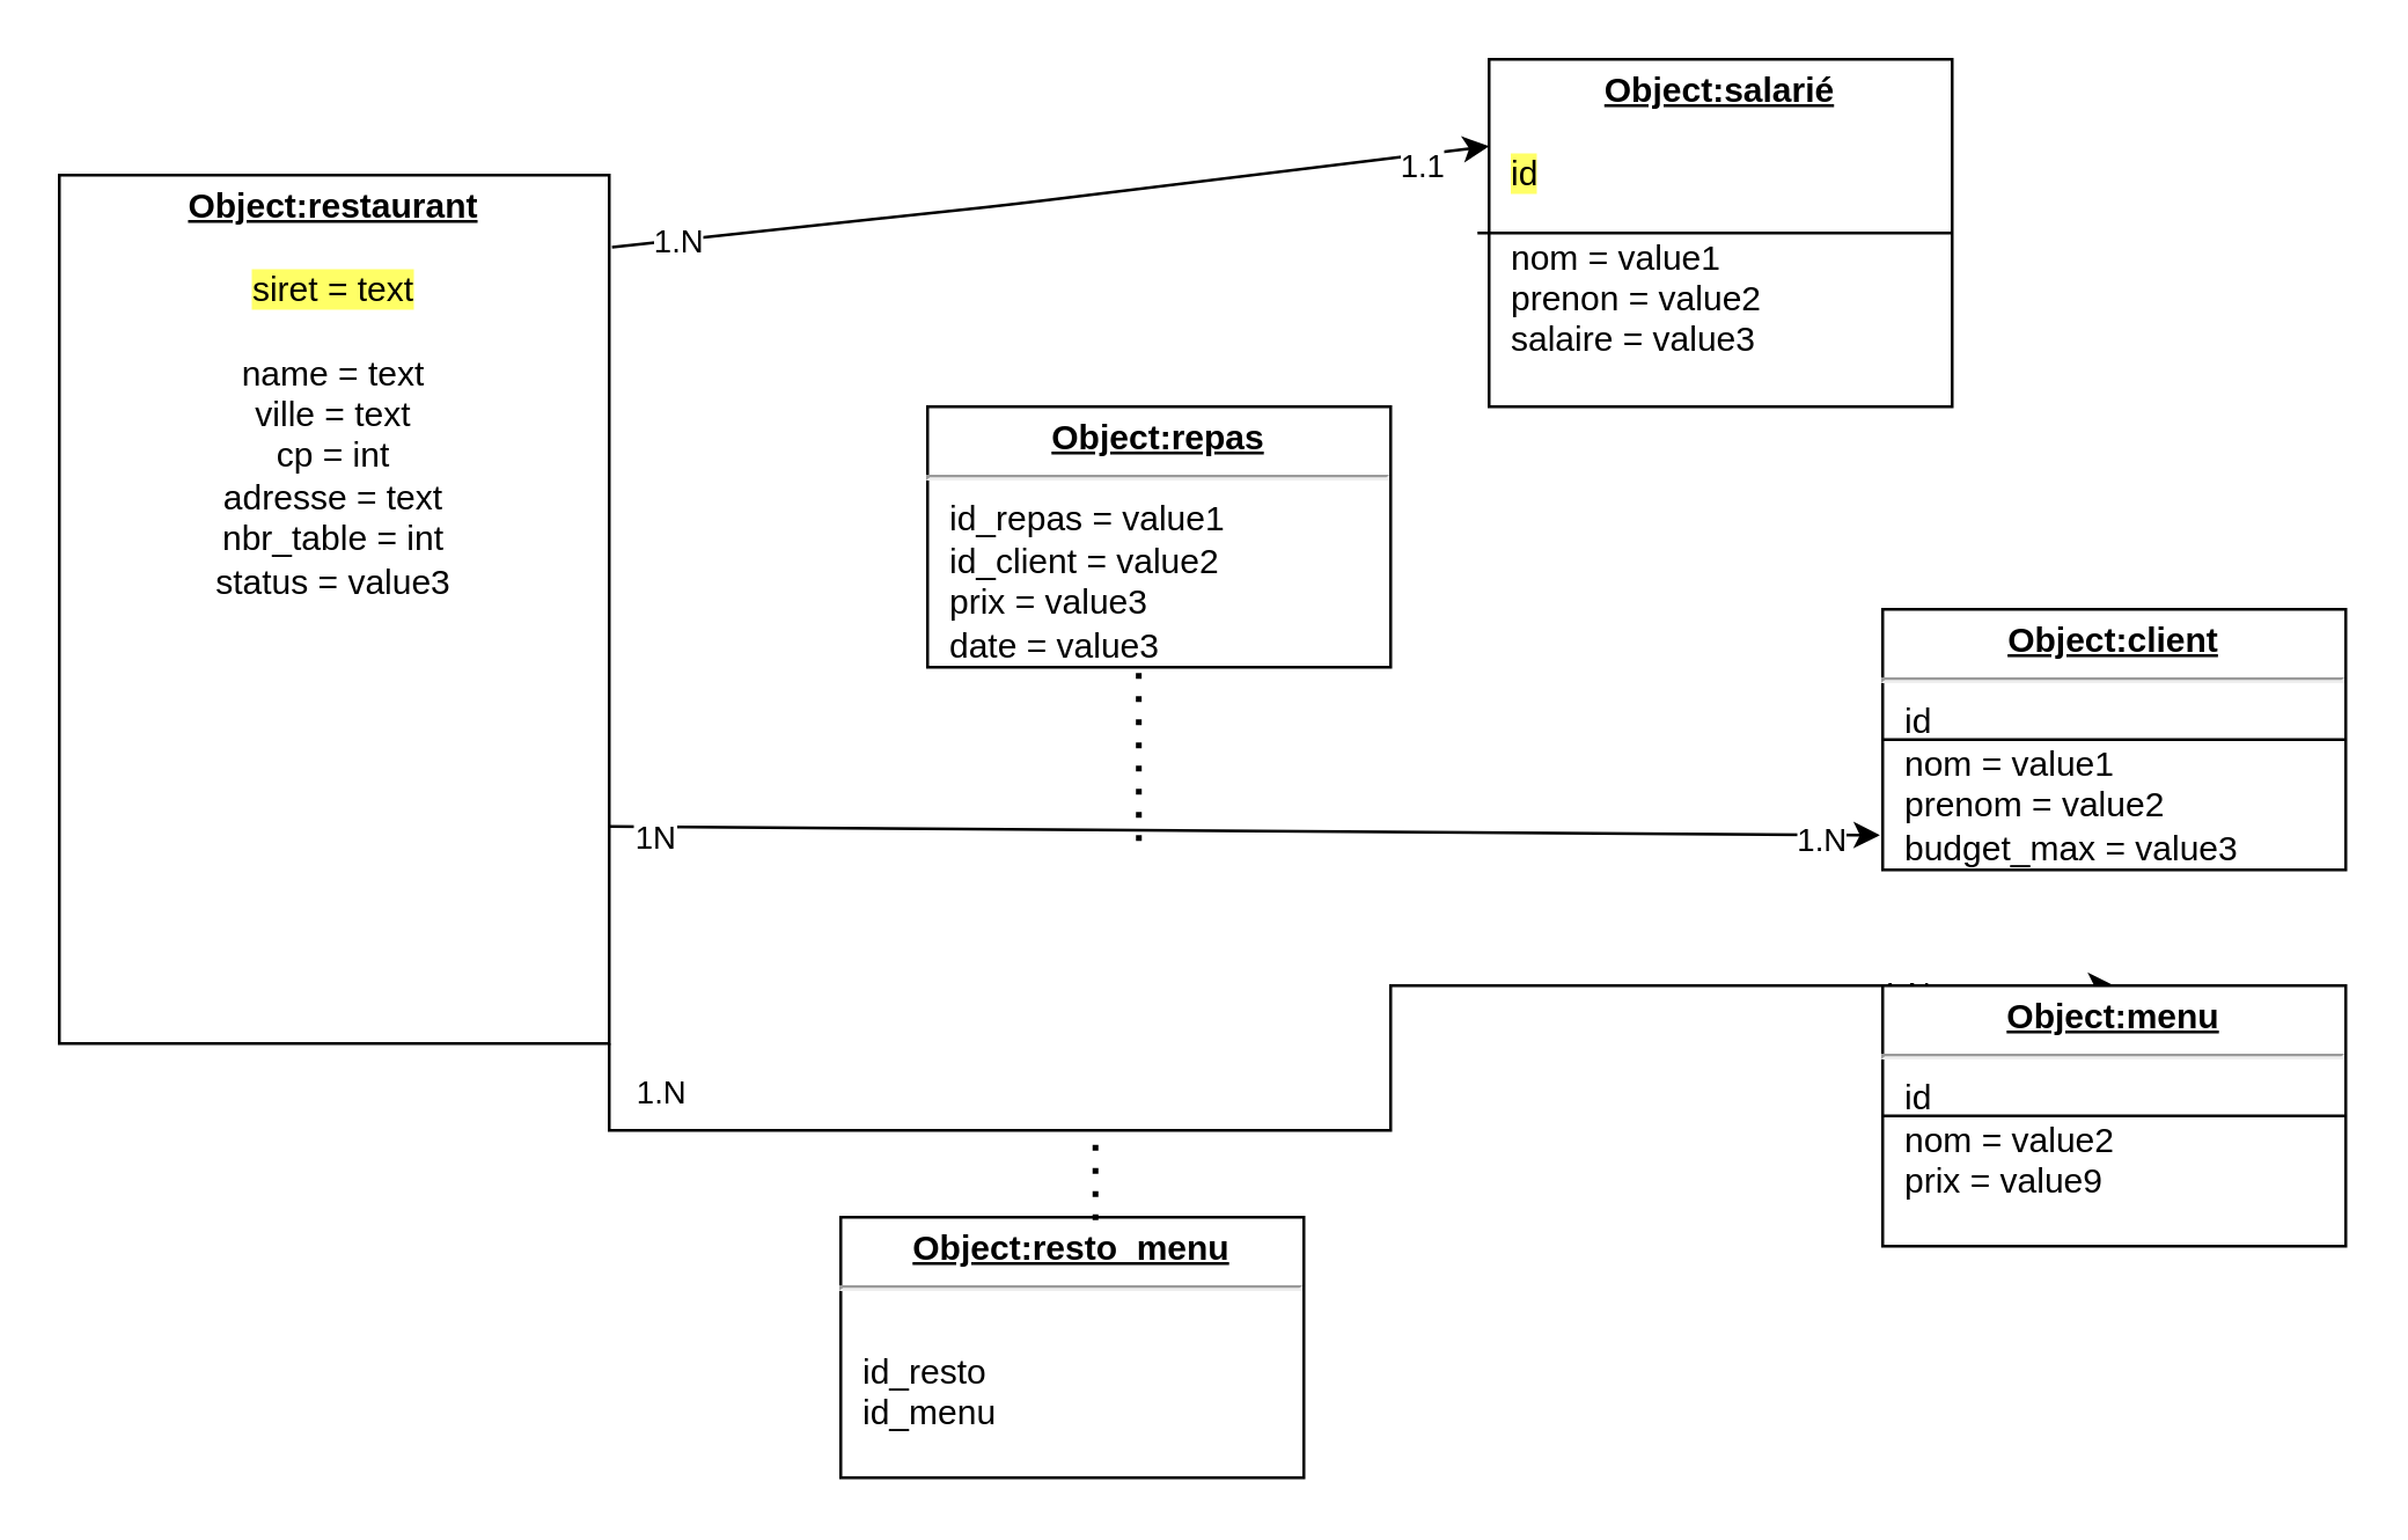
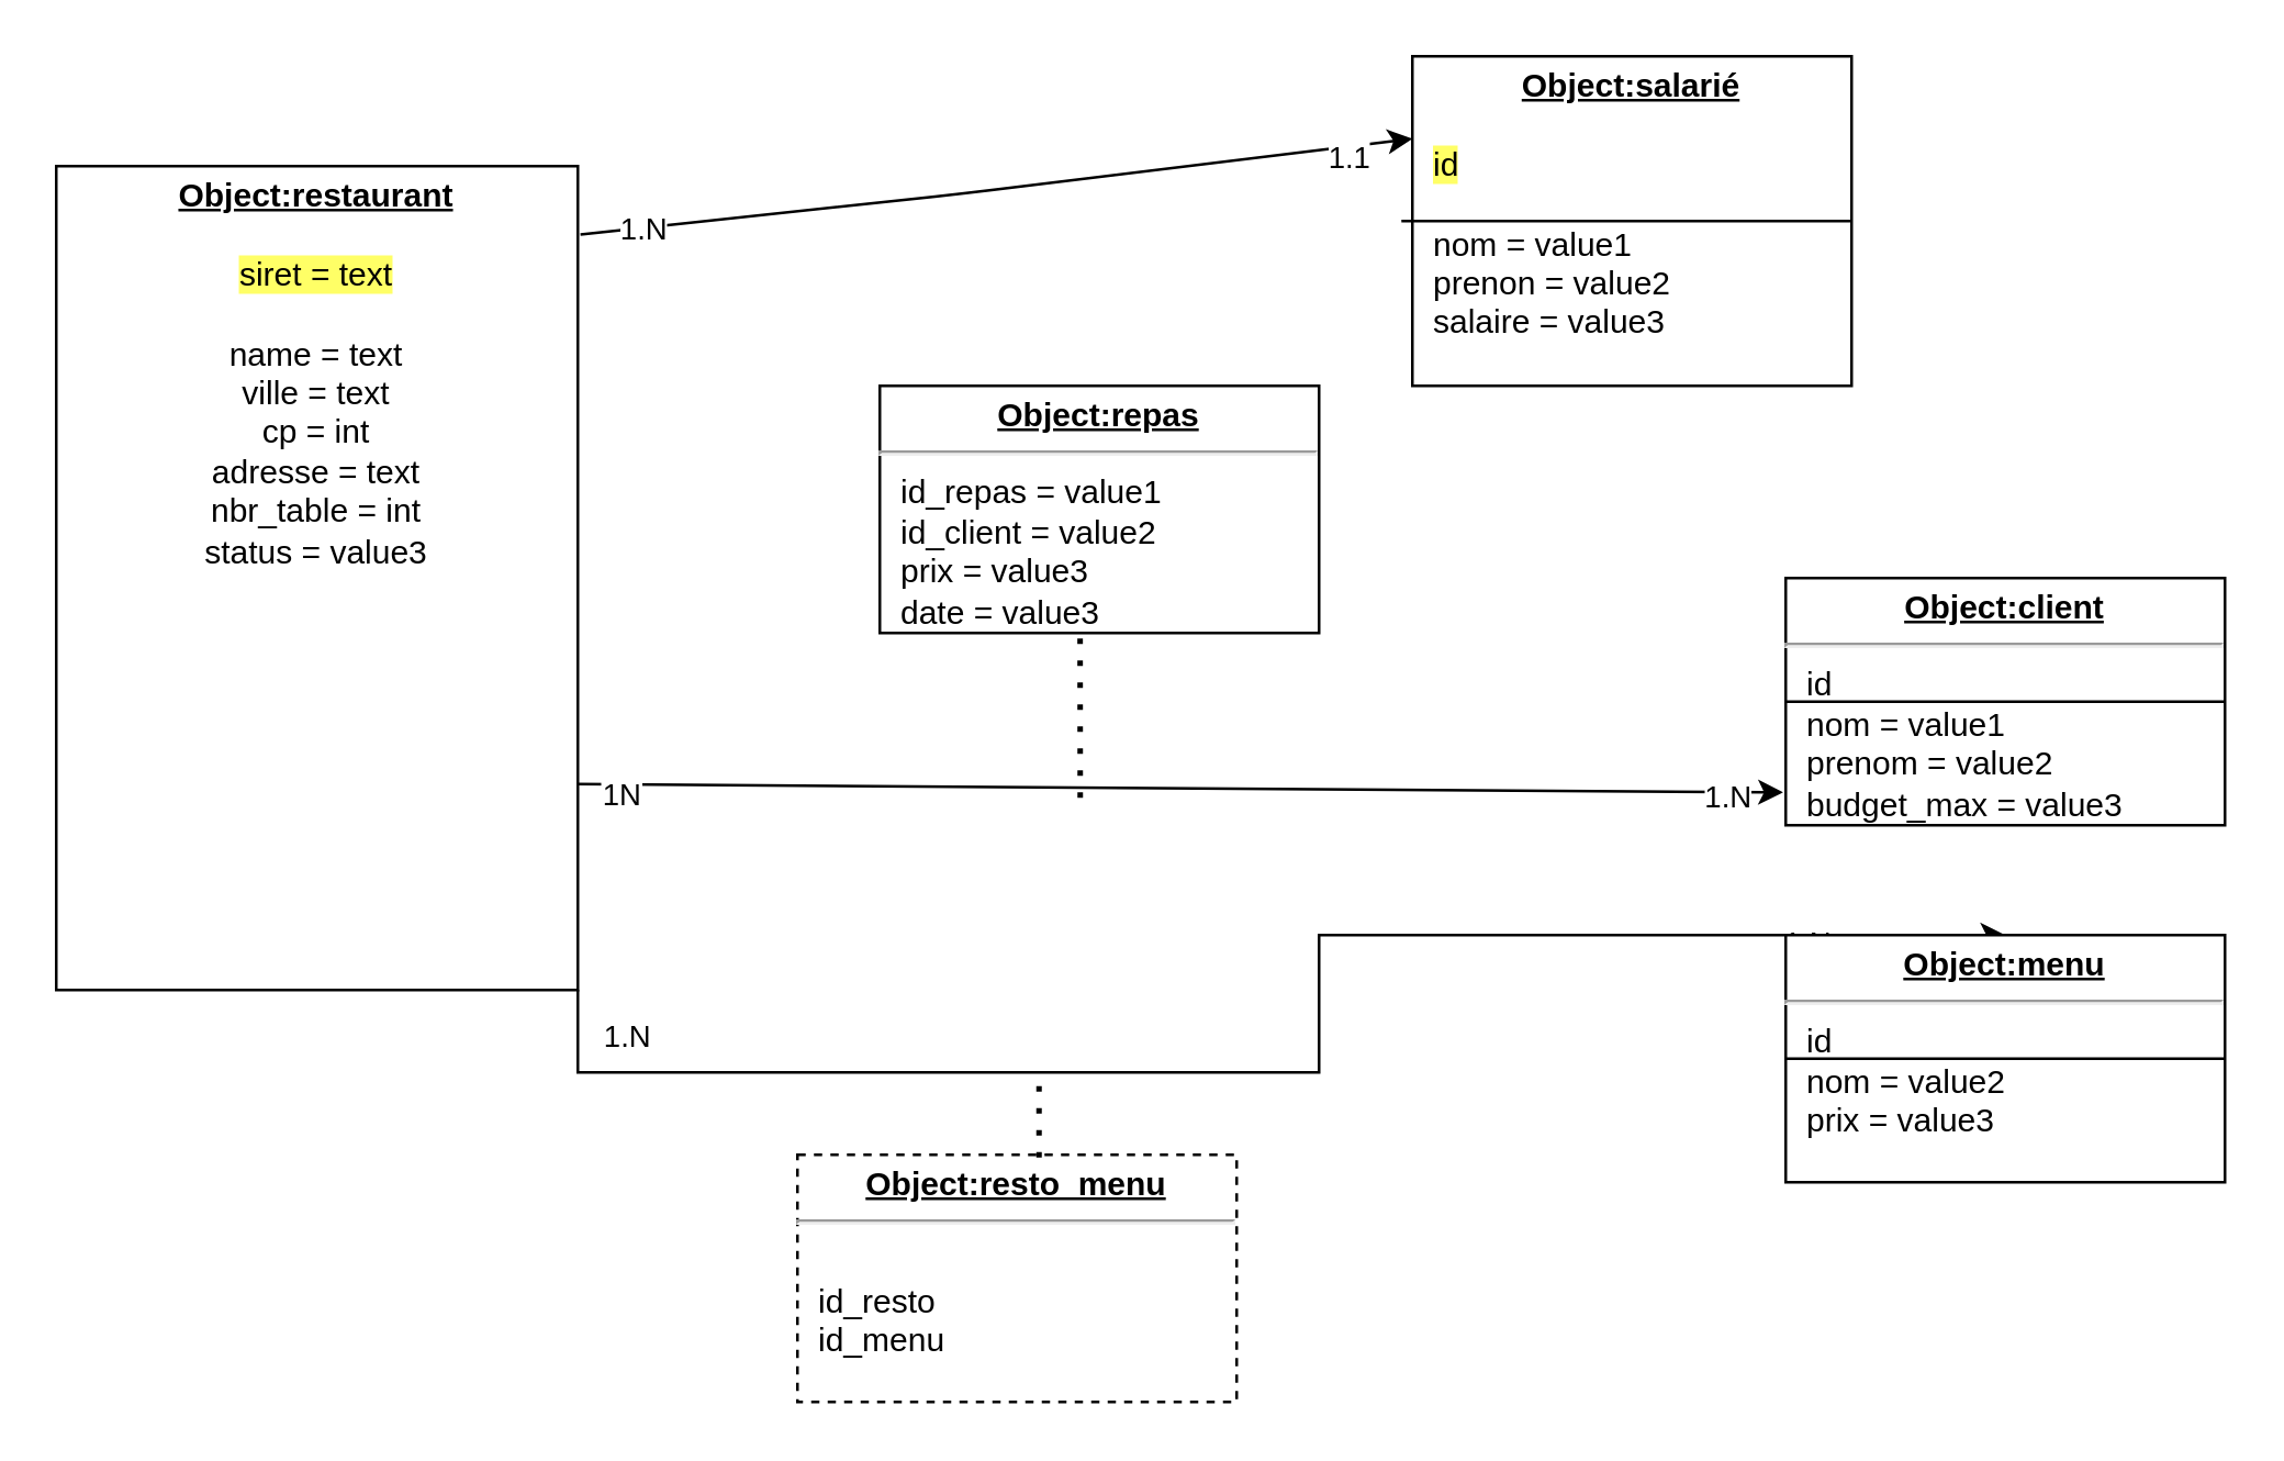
  <mxCell id="0" />
  <mxCell id="1" parent="0" />
  <mxCell id="2" style="edgeStyle=orthogonalEdgeStyle;rounded=0;orthogonalLoop=1;jettySize=auto;html=1;exitX=1;exitY=1;exitDx=0;exitDy=0;entryX=0.5;entryY=0;entryDx=0;entryDy=0;" edge="1" parent="1" source="5" target="7"><mxGeometry relative="1" as="geometry"><mxPoint x="220" y="360" as="targetPoint" /><Array as="points"><mxPoint x="210" y="390" /><mxPoint x="480" y="390" /></Array></mxGeometry></mxCell>
  <mxCell id="3" value="1.N" style="edgeLabel;html=1;align=center;verticalAlign=middle;resizable=0;points=[];" vertex="1" connectable="0" parent="2"><mxGeometry x="-0.842" y="14" relative="1" as="geometry"><mxPoint as="offset" /></mxGeometry></mxCell>
  <mxCell id="4" value="1.N" style="edgeLabel;html=1;align=center;verticalAlign=middle;resizable=0;points=[];" vertex="1" connectable="0" parent="2"><mxGeometry x="0.758" y="-2" relative="1" as="geometry"><mxPoint as="offset" /></mxGeometry></mxCell>
  <mxCell id="5" value="&lt;p style=&quot;margin: 0px ; margin-top: 4px ; text-align: center ; text-decoration: underline&quot;&gt;&lt;b&gt;Object:restaurant&lt;/b&gt;&lt;/p&gt;&lt;p style=&quot;margin: 0px ; margin-left: 8px&quot;&gt;&lt;br&gt;&lt;/p&gt;&lt;p style=&quot;margin: 0px ; margin-left: 8px&quot;&gt;&lt;/p&gt;&lt;div style=&quot;text-align: center&quot;&gt;&lt;span style=&quot;background-color: rgb(255 , 255 , 102)&quot;&gt;siret = text&lt;/span&gt;&lt;/div&gt;&lt;div style=&quot;text-align: center&quot;&gt;&lt;span style=&quot;background-color: rgb(255 , 255 , 102)&quot;&gt;&lt;br&gt;&lt;/span&gt;&lt;/div&gt;&lt;div style=&quot;text-align: center&quot;&gt;&lt;span&gt;name = text&lt;/span&gt;&lt;/div&gt;&lt;div style=&quot;text-align: center&quot;&gt;&lt;span&gt;ville = text&lt;/span&gt;&lt;/div&gt;&lt;div style=&quot;text-align: center&quot;&gt;cp = int&lt;span&gt;&lt;br&gt;&lt;/span&gt;&lt;/div&gt;&lt;div style=&quot;text-align: center&quot;&gt;adresse = text&lt;br&gt;&lt;/div&gt;&lt;div style=&quot;text-align: center&quot;&gt;nbr_table = int&lt;br&gt;&lt;/div&gt;&lt;div style=&quot;text-align: center&quot;&gt;status = value3&lt;br&gt;&lt;/div&gt;&lt;p&gt;&lt;/p&gt;" style="verticalAlign=top;align=left;overflow=fill;fontSize=12;fontFamily=Helvetica;html=1;" vertex="1" parent="1"><mxGeometry x="20" y="60" width="190" height="300" as="geometry" /></mxCell>
  <mxCell id="6" value="&lt;p style=&quot;margin: 0px ; margin-top: 4px ; text-align: center ; text-decoration: underline&quot;&gt;&lt;b&gt;Object:salarié&lt;/b&gt;&lt;/p&gt;&lt;p style=&quot;margin: 0px ; margin-left: 8px&quot;&gt;&lt;br&gt;&lt;/p&gt;&lt;p style=&quot;margin: 0px ; margin-left: 8px&quot;&gt;&lt;span style=&quot;background-color: rgb(255 , 255 , 102)&quot;&gt;id&lt;/span&gt;&lt;br&gt;&lt;/p&gt;&lt;p style=&quot;margin: 0px ; margin-left: 8px&quot;&gt;&lt;span style=&quot;background-color: rgb(255 , 255 , 102)&quot;&gt;&lt;br&gt;&lt;/span&gt;&lt;/p&gt;&lt;p style=&quot;margin: 0px ; margin-left: 8px&quot;&gt;nom = value1&lt;br&gt;prenon = value2&lt;br&gt;salaire = value3&lt;/p&gt;" style="verticalAlign=top;align=left;overflow=fill;fontSize=12;fontFamily=Helvetica;html=1;" vertex="1" parent="1"><mxGeometry x="514" y="20" width="160" height="120" as="geometry" /></mxCell>
- <mxCell id="7" value="&lt;p style=&quot;margin: 0px ; margin-top: 4px ; text-align: center ; text-decoration: underline&quot;&gt;&lt;b&gt;Object:menu&lt;/b&gt;&lt;/p&gt;&lt;hr&gt;&lt;p style=&quot;margin: 0px ; margin-left: 8px&quot;&gt;id&lt;br&gt;nom = value2&lt;br&gt;prix = value9&lt;/p&gt;" style="verticalAlign=top;align=left;overflow=fill;fontSize=12;fontFamily=Helvetica;html=1;" vertex="1" parent="1"><mxGeometry x="650" y="340" width="160" height="90" as="geometry" /></mxCell>
+ <mxCell id="7" value="&lt;p style=&quot;margin: 0px ; margin-top: 4px ; text-align: center ; text-decoration: underline&quot;&gt;&lt;b&gt;Object:menu&lt;/b&gt;&lt;/p&gt;&lt;hr&gt;&lt;p style=&quot;margin: 0px ; margin-left: 8px&quot;&gt;id&lt;br&gt;nom = value2&lt;br&gt;prix = value3&lt;/p&gt;" style="verticalAlign=top;align=left;overflow=fill;fontSize=12;fontFamily=Helvetica;html=1;" vertex="1" parent="1"><mxGeometry x="650" y="340" width="160" height="90" as="geometry" /></mxCell>
  <mxCell id="8" value="&lt;p style=&quot;margin: 0px ; margin-top: 4px ; text-align: center ; text-decoration: underline&quot;&gt;&lt;b&gt;Object:client&lt;/b&gt;&lt;/p&gt;&lt;hr&gt;&lt;p style=&quot;margin: 0px ; margin-left: 8px&quot;&gt;id&lt;/p&gt;&lt;p style=&quot;margin: 0px ; margin-left: 8px&quot;&gt;nom = value1&lt;br&gt;prenom = value2&lt;br&gt;budget_max = value3&lt;/p&gt;&lt;p style=&quot;margin: 0px ; margin-left: 8px&quot;&gt;&lt;br&gt;&lt;/p&gt;" style="verticalAlign=top;align=left;overflow=fill;fontSize=12;fontFamily=Helvetica;html=1;" vertex="1" parent="1"><mxGeometry x="650" y="210" width="160" height="90" as="geometry" /></mxCell>
  <mxCell id="9" value="&lt;p style=&quot;margin: 0px ; margin-top: 4px ; text-align: center ; text-decoration: underline&quot;&gt;&lt;b&gt;Object:repas&lt;/b&gt;&lt;/p&gt;&lt;hr&gt;&lt;p style=&quot;margin: 0px ; margin-left: 8px&quot;&gt;id_repas = value1&lt;br&gt;id_client = value2&lt;br&gt;prix = value3&lt;/p&gt;&lt;p style=&quot;margin: 0px ; margin-left: 8px&quot;&gt;date = value3&lt;br&gt;&lt;/p&gt;" style="verticalAlign=top;align=left;overflow=fill;fontSize=12;fontFamily=Helvetica;html=1;" vertex="1" parent="1"><mxGeometry x="320" y="140" width="160" height="90" as="geometry" /></mxCell>
  <mxCell id="10" value="" style="endArrow=classic;html=1;entryX=0;entryY=0.25;entryDx=0;entryDy=0;exitX=1.005;exitY=0.083;exitDx=0;exitDy=0;exitPerimeter=0;" edge="1" parent="1" source="5" target="6"><mxGeometry width="50" height="50" relative="1" as="geometry"><mxPoint x="210" y="120" as="sourcePoint" /><mxPoint x="260" y="70" as="targetPoint" /><Array as="points"><mxPoint x="350" y="70" /></Array></mxGeometry></mxCell>
  <mxCell id="11" value="1.N" style="edgeLabel;html=1;align=center;verticalAlign=middle;resizable=0;points=[];" vertex="1" connectable="0" parent="10"><mxGeometry x="-0.849" relative="1" as="geometry"><mxPoint as="offset" /></mxGeometry></mxCell>
  <mxCell id="12" value="1.1" style="edgeLabel;html=1;align=center;verticalAlign=middle;resizable=0;points=[];" vertex="1" connectable="0" parent="10"><mxGeometry x="0.839" y="-4" relative="1" as="geometry"><mxPoint as="offset" /></mxGeometry></mxCell>
  <mxCell id="13" value="" style="endArrow=classic;html=1;exitX=1;exitY=0.75;exitDx=0;exitDy=0;entryX=-0.006;entryY=0.867;entryDx=0;entryDy=0;entryPerimeter=0;" edge="1" parent="1" source="5" target="8"><mxGeometry width="50" height="50" relative="1" as="geometry"><mxPoint x="340" y="250" as="sourcePoint" /><mxPoint x="390" y="200" as="targetPoint" /></mxGeometry></mxCell>
  <mxCell id="14" value="1N" style="edgeLabel;html=1;align=center;verticalAlign=middle;resizable=0;points=[];" vertex="1" connectable="0" parent="13"><mxGeometry x="-0.927" y="-3" relative="1" as="geometry"><mxPoint as="offset" /></mxGeometry></mxCell>
  <mxCell id="15" value="1.N" style="edgeLabel;html=1;align=center;verticalAlign=middle;resizable=0;points=[];" vertex="1" connectable="0" parent="13"><mxGeometry x="0.909" y="-2" relative="1" as="geometry"><mxPoint as="offset" /></mxGeometry></mxCell>
  <mxCell id="16" value="" style="endArrow=none;dashed=1;html=1;dashPattern=1 3;strokeWidth=2;entryX=0.456;entryY=1.022;entryDx=0;entryDy=0;entryPerimeter=0;" edge="1" parent="1" target="9"><mxGeometry width="50" height="50" relative="1" as="geometry"><mxPoint x="393" y="290" as="sourcePoint" /><mxPoint x="390" y="200" as="targetPoint" /></mxGeometry></mxCell>
- <mxCell id="17" value="&lt;p style=&quot;margin: 0px ; margin-top: 4px ; text-align: center ; text-decoration: underline&quot;&gt;&lt;b&gt;Object:resto_menu&lt;/b&gt;&lt;/p&gt;&lt;hr&gt;&lt;p style=&quot;margin: 0px ; margin-left: 8px&quot;&gt;&lt;br&gt;id_resto&lt;/p&gt;&lt;p style=&quot;margin: 0px ; margin-left: 8px&quot;&gt;id_menu&lt;br&gt;&lt;br&gt;&lt;/p&gt;" style="verticalAlign=top;align=left;overflow=fill;fontSize=12;fontFamily=Helvetica;html=1;" vertex="1" parent="1"><mxGeometry x="290" y="420" width="160" height="90" as="geometry" /></mxCell>
+ <mxCell id="17" value="&lt;p style=&quot;margin: 0px ; margin-top: 4px ; text-align: center ; text-decoration: underline&quot;&gt;&lt;b&gt;Object:resto_menu&lt;/b&gt;&lt;/p&gt;&lt;hr&gt;&lt;p style=&quot;margin: 0px ; margin-left: 8px&quot;&gt;&lt;br&gt;id_resto&lt;/p&gt;&lt;p style=&quot;margin: 0px ; margin-left: 8px&quot;&gt;id_menu&lt;br&gt;&lt;br&gt;&lt;/p&gt;" style="verticalAlign=top;align=left;overflow=fill;fontSize=12;fontFamily=Helvetica;html=1;dashed=1;" vertex="1" parent="1"><mxGeometry x="290" y="420" width="160" height="90" as="geometry" /></mxCell>
  <mxCell id="18" value="" style="endArrow=none;dashed=1;html=1;dashPattern=1 3;strokeWidth=2;exitX=0.55;exitY=0.011;exitDx=0;exitDy=0;exitPerimeter=0;" edge="1" parent="1" source="17"><mxGeometry width="50" height="50" relative="1" as="geometry"><mxPoint x="340" y="200" as="sourcePoint" /><mxPoint x="378" y="390" as="targetPoint" /></mxGeometry></mxCell>
  <mxCell id="19" value="" style="endArrow=none;html=1;" edge="1" parent="1" target="7"><mxGeometry width="50" height="50" relative="1" as="geometry"><mxPoint x="650" y="390" as="sourcePoint" /><mxPoint x="700" y="340" as="targetPoint" /></mxGeometry></mxCell>
  <mxCell id="20" value="" style="endArrow=none;html=1;exitX=1;exitY=0.5;exitDx=0;exitDy=0;entryX=0;entryY=0.5;entryDx=0;entryDy=0;" edge="1" parent="1" source="7" target="7"><mxGeometry width="50" height="50" relative="1" as="geometry"><mxPoint x="600" y="440" as="sourcePoint" /><mxPoint x="650" y="390" as="targetPoint" /></mxGeometry></mxCell>
  <mxCell id="21" value="" style="endArrow=none;html=1;exitX=0;exitY=0.5;exitDx=0;exitDy=0;entryX=1;entryY=0.5;entryDx=0;entryDy=0;" edge="1" parent="1" source="8" target="8"><mxGeometry width="50" height="50" relative="1" as="geometry"><mxPoint x="340" y="250" as="sourcePoint" /><mxPoint x="390" y="200" as="targetPoint" /></mxGeometry></mxCell>
  <mxCell id="22" value="" style="endArrow=none;html=1;exitX=1;exitY=0.5;exitDx=0;exitDy=0;" edge="1" parent="1" source="6"><mxGeometry width="50" height="50" relative="1" as="geometry"><mxPoint x="340" y="140" as="sourcePoint" /><mxPoint x="510" y="80" as="targetPoint" /></mxGeometry></mxCell>
